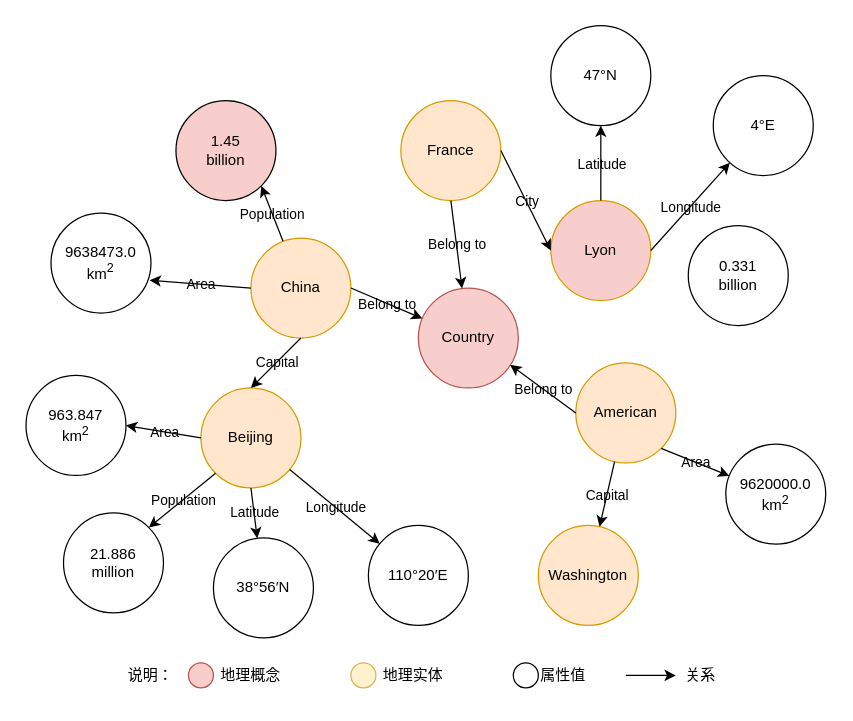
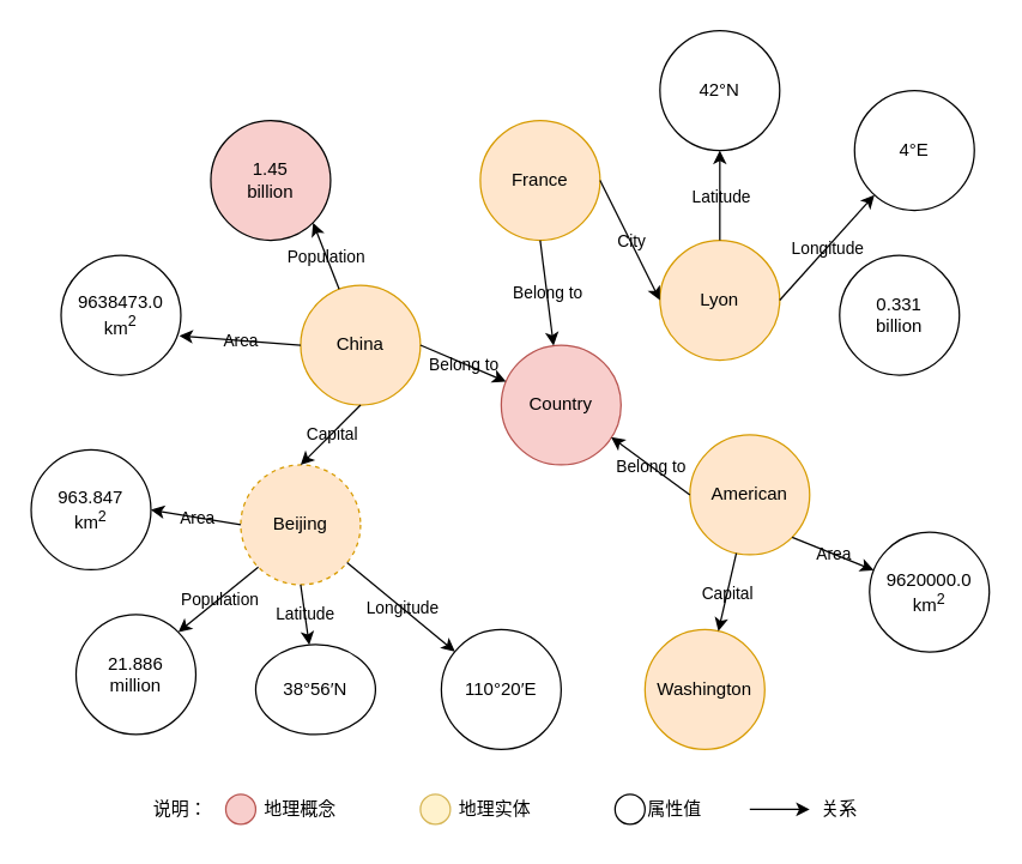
  <mxCell id="0" />
  <mxCell id="1" parent="0" />
  <mxCell id="2" value="China" style="ellipse;whiteSpace=wrap;html=1;aspect=fixed;fillColor=#ffe6cc;strokeColor=#d79b00;" parent="1" vertex="1"><mxGeometry x="200" y="190" width="80" height="80" as="geometry" /></mxCell>
  <mxCell id="3" value="1.45&lt;br&gt;billion" style="ellipse;whiteSpace=wrap;html=1;aspect=fixed;fillColor=#f8cecc;" parent="1" vertex="1"><mxGeometry x="140" y="80" width="80" height="80" as="geometry" /></mxCell>
  <mxCell id="4" value="9638473.0&lt;br&gt;km&lt;sup&gt;2&lt;/sup&gt;" style="ellipse;whiteSpace=wrap;html=1;aspect=fixed;" parent="1" vertex="1"><mxGeometry x="40" y="170" width="80" height="80" as="geometry" /></mxCell>
- <mxCell id="5" value="Beijing" style="ellipse;whiteSpace=wrap;html=1;aspect=fixed;fillColor=#ffe6cc;strokeColor=#d79b00;" parent="1" vertex="1"><mxGeometry x="160" y="310" width="80" height="80" as="geometry" /></mxCell>
+ <mxCell id="5" value="Beijing" style="ellipse;whiteSpace=wrap;html=1;aspect=fixed;fillColor=#ffe6cc;strokeColor=#d79b00;dashed=1;" parent="1" vertex="1"><mxGeometry x="160" y="310" width="80" height="80" as="geometry" /></mxCell>
  <mxCell id="6" value="963.847&lt;br&gt;km&lt;sup&gt;2&lt;/sup&gt;" style="ellipse;whiteSpace=wrap;html=1;aspect=fixed;" parent="1" vertex="1"><mxGeometry x="20" y="300" width="80" height="80" as="geometry" /></mxCell>
  <mxCell id="7" value="&lt;font color=&quot;#000000&quot;&gt;21.886&lt;br&gt;million&lt;/font&gt;" style="ellipse;whiteSpace=wrap;html=1;aspect=fixed;" parent="1" vertex="1"><mxGeometry x="50" y="410" width="80" height="80" as="geometry" /></mxCell>
- <mxCell id="8" value="38°56′N" style="ellipse;whiteSpace=wrap;html=1;aspect=fixed;fontColor=#000000;" parent="1" vertex="1"><mxGeometry x="170" y="430" width="80" height="80" as="geometry" /></mxCell>
+ <mxCell id="8" value="38°56′N" style="ellipse;whiteSpace=wrap;html=1;aspect=fixed;fontColor=#000000;" parent="1" vertex="1"><mxGeometry x="170" y="430" width="80" height="60" as="geometry" /></mxCell>
  <mxCell id="9" value="110°20′E" style="ellipse;whiteSpace=wrap;html=1;aspect=fixed;fontColor=#000000;" parent="1" vertex="1"><mxGeometry x="294" y="420" width="80" height="80" as="geometry" /></mxCell>
  <mxCell id="10" value="Country" style="ellipse;whiteSpace=wrap;html=1;aspect=fixed;fillColor=#f8cecc;strokeColor=#b85450;" parent="1" vertex="1"><mxGeometry x="334" y="230" width="80" height="80" as="geometry" /></mxCell>
  <mxCell id="11" value="France" style="ellipse;whiteSpace=wrap;html=1;aspect=fixed;fillColor=#ffe6cc;strokeColor=#d79b00;" parent="1" vertex="1"><mxGeometry x="320" y="80" width="80" height="80" as="geometry" /></mxCell>
  <mxCell id="12" value="American" style="ellipse;whiteSpace=wrap;html=1;aspect=fixed;fillColor=#ffe6cc;strokeColor=#d79b00;" parent="1" vertex="1"><mxGeometry x="460" y="290" width="80" height="80" as="geometry" /></mxCell>
- <mxCell id="13" value="Lyon" style="ellipse;whiteSpace=wrap;html=1;aspect=fixed;fillColor=#f8cecc;strokeColor=#d79b00;" parent="1" vertex="1"><mxGeometry x="440" y="160" width="80" height="80" as="geometry" /></mxCell>
- <mxCell id="14" value="0.331&lt;br&gt;billion" style="ellipse;whiteSpace=wrap;html=1;aspect=fixed;fontColor=#000000;" parent="1" vertex="1"><mxGeometry x="550" y="180" width="80" height="80" as="geometry" /></mxCell>
+ <mxCell id="13" value="Lyon" style="ellipse;whiteSpace=wrap;html=1;aspect=fixed;fillColor=#ffe6cc;strokeColor=#d79b00;" parent="1" vertex="1"><mxGeometry x="440" y="160" width="80" height="80" as="geometry" /></mxCell>
+ <mxCell id="14" value="0.331&lt;br&gt;billion" style="ellipse;whiteSpace=wrap;html=1;aspect=fixed;fontColor=#000000;" parent="1" vertex="1"><mxGeometry x="560" y="170" width="80" height="80" as="geometry" /></mxCell>
  <mxCell id="15" value="9620000.0&lt;br&gt;km&lt;sup&gt;2&lt;/sup&gt;" style="ellipse;whiteSpace=wrap;html=1;aspect=fixed;fontColor=#000000;" parent="1" vertex="1"><mxGeometry x="580" y="355" width="80" height="80" as="geometry" /></mxCell>
  <mxCell id="16" value="Washington" style="ellipse;whiteSpace=wrap;html=1;aspect=fixed;fillColor=#ffe6cc;strokeColor=#d79b00;" parent="1" vertex="1"><mxGeometry x="430" y="420" width="80" height="80" as="geometry" /></mxCell>
  <mxCell id="17" value="" style="endArrow=classic;html=1;rounded=0;fontColor=#000000;entryX=1;entryY=1;entryDx=0;entryDy=0;" parent="1" source="2" target="3" edge="1"><mxGeometry relative="1" as="geometry"><mxPoint x="240" y="190" as="sourcePoint" /><mxPoint x="340" y="190" as="targetPoint" /></mxGeometry></mxCell>
  <mxCell id="18" value="Population" style="edgeLabel;resizable=0;html=1;align=center;verticalAlign=middle;shadow=0;labelBackgroundColor=none;fontColor=#000000;fillColor=none;" parent="17" connectable="0" vertex="1"><mxGeometry relative="1" as="geometry" /></mxCell>
  <mxCell id="19" value="" style="endArrow=classic;html=1;rounded=0;fontColor=#000000;exitX=0;exitY=0.5;exitDx=0;exitDy=0;entryX=0.987;entryY=0.672;entryDx=0;entryDy=0;entryPerimeter=0;" parent="1" source="2" target="4" edge="1"><mxGeometry relative="1" as="geometry"><mxPoint x="140" y="280" as="sourcePoint" /><mxPoint x="240" y="280" as="targetPoint" /></mxGeometry></mxCell>
  <mxCell id="20" value="Area" style="edgeLabel;resizable=0;html=1;align=center;verticalAlign=middle;shadow=0;labelBackgroundColor=none;fontColor=#000000;fillColor=none;" parent="19" connectable="0" vertex="1"><mxGeometry relative="1" as="geometry" /></mxCell>
  <mxCell id="21" value="" style="endArrow=classic;html=1;rounded=0;fontColor=#000000;exitX=0.5;exitY=1;exitDx=0;exitDy=0;entryX=0.5;entryY=0;entryDx=0;entryDy=0;" parent="1" source="2" target="5" edge="1"><mxGeometry relative="1" as="geometry"><mxPoint x="100" y="280" as="sourcePoint" /><mxPoint x="200" y="280" as="targetPoint" /></mxGeometry></mxCell>
  <mxCell id="22" value="Capital" style="edgeLabel;resizable=0;html=1;align=center;verticalAlign=middle;shadow=0;labelBackgroundColor=none;fontColor=#000000;fillColor=none;" parent="21" connectable="0" vertex="1"><mxGeometry relative="1" as="geometry" /></mxCell>
  <mxCell id="23" value="" style="endArrow=classic;html=1;rounded=0;fontColor=#000000;exitX=0;exitY=0.5;exitDx=0;exitDy=0;entryX=1;entryY=0.5;entryDx=0;entryDy=0;" parent="1" source="5" target="6" edge="1"><mxGeometry relative="1" as="geometry"><mxPoint x="-10" y="260" as="sourcePoint" /><mxPoint x="90" y="260" as="targetPoint" /></mxGeometry></mxCell>
  <mxCell id="24" value="Area" style="edgeLabel;resizable=0;html=1;align=center;verticalAlign=middle;shadow=0;labelBackgroundColor=none;fontColor=#000000;fillColor=none;" parent="23" connectable="0" vertex="1"><mxGeometry relative="1" as="geometry" /></mxCell>
  <mxCell id="25" value="" style="endArrow=classic;html=1;rounded=0;fontColor=#000000;exitX=0;exitY=1;exitDx=0;exitDy=0;entryX=1;entryY=0;entryDx=0;entryDy=0;" parent="1" source="5" target="7" edge="1"><mxGeometry relative="1" as="geometry"><mxPoint x="10" y="400" as="sourcePoint" /><mxPoint x="110" y="400" as="targetPoint" /></mxGeometry></mxCell>
  <mxCell id="26" value="Population" style="edgeLabel;resizable=0;html=1;align=center;verticalAlign=middle;shadow=0;labelBackgroundColor=none;fontColor=#000000;fillColor=none;" parent="25" connectable="0" vertex="1"><mxGeometry relative="1" as="geometry" /></mxCell>
  <mxCell id="27" value="" style="endArrow=classic;html=1;rounded=0;fontColor=#000000;exitX=0.5;exitY=1;exitDx=0;exitDy=0;" parent="1" source="5" target="8" edge="1"><mxGeometry relative="1" as="geometry"><mxPoint x="320" y="550" as="sourcePoint" /><mxPoint x="420" y="550" as="targetPoint" /></mxGeometry></mxCell>
  <mxCell id="28" value="Latitude" style="edgeLabel;resizable=0;html=1;align=center;verticalAlign=middle;shadow=0;labelBackgroundColor=none;fontColor=#000000;fillColor=none;" parent="27" connectable="0" vertex="1"><mxGeometry relative="1" as="geometry" /></mxCell>
  <mxCell id="29" value="" style="endArrow=classic;html=1;rounded=0;fontColor=#000000;exitX=1;exitY=0.5;exitDx=0;exitDy=0;" parent="1" source="2" target="10" edge="1"><mxGeometry relative="1" as="geometry"><mxPoint x="310" y="-60" as="sourcePoint" /><mxPoint x="410" y="-60" as="targetPoint" /></mxGeometry></mxCell>
  <mxCell id="30" value="Belong to" style="edgeLabel;resizable=0;html=1;align=center;verticalAlign=middle;shadow=0;labelBackgroundColor=none;fontColor=#000000;fillColor=none;" parent="29" connectable="0" vertex="1"><mxGeometry relative="1" as="geometry" /></mxCell>
  <mxCell id="31" value="" style="endArrow=classic;html=1;rounded=0;fontColor=#000000;exitX=0.5;exitY=1;exitDx=0;exitDy=0;" parent="1" source="11" target="10" edge="1"><mxGeometry relative="1" as="geometry"><mxPoint x="300" y="-80" as="sourcePoint" /><mxPoint x="400" y="-80" as="targetPoint" /></mxGeometry></mxCell>
  <mxCell id="32" value="Belong to" style="edgeLabel;resizable=0;html=1;align=center;verticalAlign=middle;shadow=0;labelBackgroundColor=none;fontColor=#000000;fillColor=none;" parent="31" connectable="0" vertex="1"><mxGeometry relative="1" as="geometry" /></mxCell>
  <mxCell id="33" value="" style="endArrow=classic;html=1;rounded=0;fontColor=#000000;exitX=1;exitY=0.5;exitDx=0;exitDy=0;entryX=0;entryY=0.5;entryDx=0;entryDy=0;" parent="1" source="11" target="13" edge="1"><mxGeometry relative="1" as="geometry"><mxPoint x="460" y="20" as="sourcePoint" /><mxPoint x="560" y="20" as="targetPoint" /></mxGeometry></mxCell>
  <mxCell id="34" value="City" style="edgeLabel;resizable=0;html=1;align=center;verticalAlign=middle;shadow=0;labelBackgroundColor=none;fontColor=#000000;fillColor=none;" parent="33" connectable="0" vertex="1"><mxGeometry relative="1" as="geometry" /></mxCell>
  <mxCell id="35" value="" style="endArrow=classic;html=1;rounded=0;fontColor=#000000;exitX=0;exitY=0.5;exitDx=0;exitDy=0;entryX=0.918;entryY=0.769;entryDx=0;entryDy=0;entryPerimeter=0;" parent="1" source="12" target="10" edge="1"><mxGeometry relative="1" as="geometry"><mxPoint x="620" y="40" as="sourcePoint" /><mxPoint x="720" y="40" as="targetPoint" /></mxGeometry></mxCell>
  <mxCell id="36" value="Belong to" style="edgeLabel;resizable=0;html=1;align=center;verticalAlign=middle;shadow=0;labelBackgroundColor=none;fontColor=#000000;fillColor=none;" parent="35" connectable="0" vertex="1"><mxGeometry relative="1" as="geometry" /></mxCell>
  <mxCell id="37" value="" style="endArrow=classic;html=1;rounded=0;fontColor=#000000;exitX=1;exitY=1;exitDx=0;exitDy=0;" parent="1" source="12" target="15" edge="1"><mxGeometry relative="1" as="geometry"><mxPoint x="650" y="300" as="sourcePoint" /><mxPoint x="750" y="300" as="targetPoint" /></mxGeometry></mxCell>
  <mxCell id="38" value="Area" style="edgeLabel;resizable=0;html=1;align=center;verticalAlign=middle;shadow=0;labelBackgroundColor=none;fontColor=#000000;fillColor=none;" parent="37" connectable="0" vertex="1"><mxGeometry relative="1" as="geometry" /></mxCell>
  <mxCell id="39" value="" style="endArrow=classic;html=1;rounded=0;fontColor=#000000;" parent="1" source="12" target="16" edge="1"><mxGeometry relative="1" as="geometry"><mxPoint x="540" y="490" as="sourcePoint" /><mxPoint x="640" y="490" as="targetPoint" /></mxGeometry></mxCell>
  <mxCell id="40" value="Capital" style="edgeLabel;resizable=0;html=1;align=center;verticalAlign=middle;shadow=0;labelBackgroundColor=none;fontColor=#000000;fillColor=none;" parent="39" connectable="0" vertex="1"><mxGeometry relative="1" as="geometry" /></mxCell>
  <mxCell id="41" value="" style="endArrow=classic;html=1;rounded=0;fontColor=#000000;" parent="1" source="5" target="9" edge="1"><mxGeometry relative="1" as="geometry"><mxPoint x="300" y="360" as="sourcePoint" /><mxPoint x="400" y="360" as="targetPoint" /></mxGeometry></mxCell>
  <mxCell id="42" value="Longitude" style="edgeLabel;resizable=0;html=1;align=center;verticalAlign=middle;shadow=0;labelBackgroundColor=none;fontColor=#000000;fillColor=none;" parent="41" connectable="0" vertex="1"><mxGeometry relative="1" as="geometry" /></mxCell>
- <mxCell id="43" value="47°N" style="ellipse;whiteSpace=wrap;html=1;aspect=fixed;shadow=0;labelBackgroundColor=none;fontColor=#000000;fillColor=none;" vertex="1" parent="1"><mxGeometry x="440" y="20" width="80" height="80" as="geometry" /></mxCell>
+ <mxCell id="43" value="42°N" style="ellipse;whiteSpace=wrap;html=1;aspect=fixed;shadow=0;labelBackgroundColor=none;fontColor=#000000;fillColor=none;" vertex="1" parent="1"><mxGeometry x="440" y="20" width="80" height="80" as="geometry" /></mxCell>
  <mxCell id="44" value="4°E" style="ellipse;whiteSpace=wrap;html=1;aspect=fixed;shadow=0;labelBackgroundColor=none;fontColor=#000000;fillColor=none;" vertex="1" parent="1"><mxGeometry x="570" y="60" width="80" height="80" as="geometry" /></mxCell>
  <mxCell id="45" value="" style="endArrow=classic;html=1;rounded=0;fontColor=#000000;exitX=0.5;exitY=0;exitDx=0;exitDy=0;entryX=0.5;entryY=1;entryDx=0;entryDy=0;" edge="1" parent="1" source="13" target="43"><mxGeometry relative="1" as="geometry"><mxPoint x="230" y="0" as="sourcePoint" /><mxPoint x="330" y="0" as="targetPoint" /></mxGeometry></mxCell>
  <mxCell id="46" value="Latitude" style="edgeLabel;resizable=0;html=1;align=center;verticalAlign=middle;shadow=0;labelBackgroundColor=none;fontColor=#000000;fillColor=none;" connectable="0" vertex="1" parent="45"><mxGeometry relative="1" as="geometry" /></mxCell>
  <mxCell id="47" value="" style="endArrow=classic;html=1;rounded=0;fontColor=#000000;exitX=1;exitY=0.5;exitDx=0;exitDy=0;" edge="1" parent="1" source="13" target="44"><mxGeometry relative="1" as="geometry"><mxPoint x="120" y="10" as="sourcePoint" /><mxPoint x="220" y="10" as="targetPoint" /></mxGeometry></mxCell>
  <mxCell id="48" value="Longitude" style="edgeLabel;resizable=0;html=1;align=center;verticalAlign=middle;shadow=0;labelBackgroundColor=none;fontColor=#000000;fillColor=none;" connectable="0" vertex="1" parent="47"><mxGeometry relative="1" as="geometry" /></mxCell>
  <mxCell id="49" value="" style="ellipse;whiteSpace=wrap;html=1;aspect=fixed;shadow=0;labelBackgroundColor=none;fillColor=#f8cecc;strokeColor=#b85450;" vertex="1" parent="1"><mxGeometry x="150" y="530" width="20" height="20" as="geometry" /></mxCell>
  <mxCell id="50" value="说明：" style="text;html=1;strokeColor=none;fillColor=none;align=center;verticalAlign=middle;whiteSpace=wrap;rounded=0;fontColor=#000000;" vertex="1" parent="1"><mxGeometry x="90" y="525" width="60" height="30" as="geometry" /></mxCell>
  <mxCell id="51" value="地理概念" style="text;html=1;strokeColor=none;fillColor=none;align=center;verticalAlign=middle;whiteSpace=wrap;rounded=0;fontColor=#000000;" vertex="1" parent="1"><mxGeometry x="170" y="525" width="60" height="30" as="geometry" /></mxCell>
  <mxCell id="52" value="" style="ellipse;whiteSpace=wrap;html=1;aspect=fixed;shadow=0;labelBackgroundColor=none;fillColor=#fff2cc;strokeColor=#d6b656;" vertex="1" parent="1"><mxGeometry x="280" y="530" width="20" height="20" as="geometry" /></mxCell>
  <mxCell id="53" value="地理实体" style="text;html=1;strokeColor=none;fillColor=none;align=center;verticalAlign=middle;whiteSpace=wrap;rounded=0;fontColor=#000000;" vertex="1" parent="1"><mxGeometry x="300" y="525" width="60" height="30" as="geometry" /></mxCell>
  <mxCell id="54" value="" style="ellipse;whiteSpace=wrap;html=1;aspect=fixed;shadow=0;labelBackgroundColor=none;" vertex="1" parent="1"><mxGeometry x="410" y="530" width="20" height="20" as="geometry" /></mxCell>
  <mxCell id="55" value="属性值" style="text;html=1;strokeColor=none;fillColor=none;align=center;verticalAlign=middle;whiteSpace=wrap;rounded=0;fontColor=#000000;" vertex="1" parent="1"><mxGeometry x="420" y="525" width="60" height="30" as="geometry" /></mxCell>
  <mxCell id="56" value="" style="endArrow=classic;html=1;rounded=0;fontColor=#000000;" edge="1" parent="1"><mxGeometry width="50" height="50" relative="1" as="geometry"><mxPoint x="500" y="540" as="sourcePoint" /><mxPoint x="540" y="540" as="targetPoint" /></mxGeometry></mxCell>
  <mxCell id="57" value="关系" style="text;html=1;strokeColor=none;fillColor=none;align=center;verticalAlign=middle;whiteSpace=wrap;rounded=0;fontColor=#000000;" vertex="1" parent="1"><mxGeometry x="530" y="525" width="60" height="30" as="geometry" /></mxCell>
